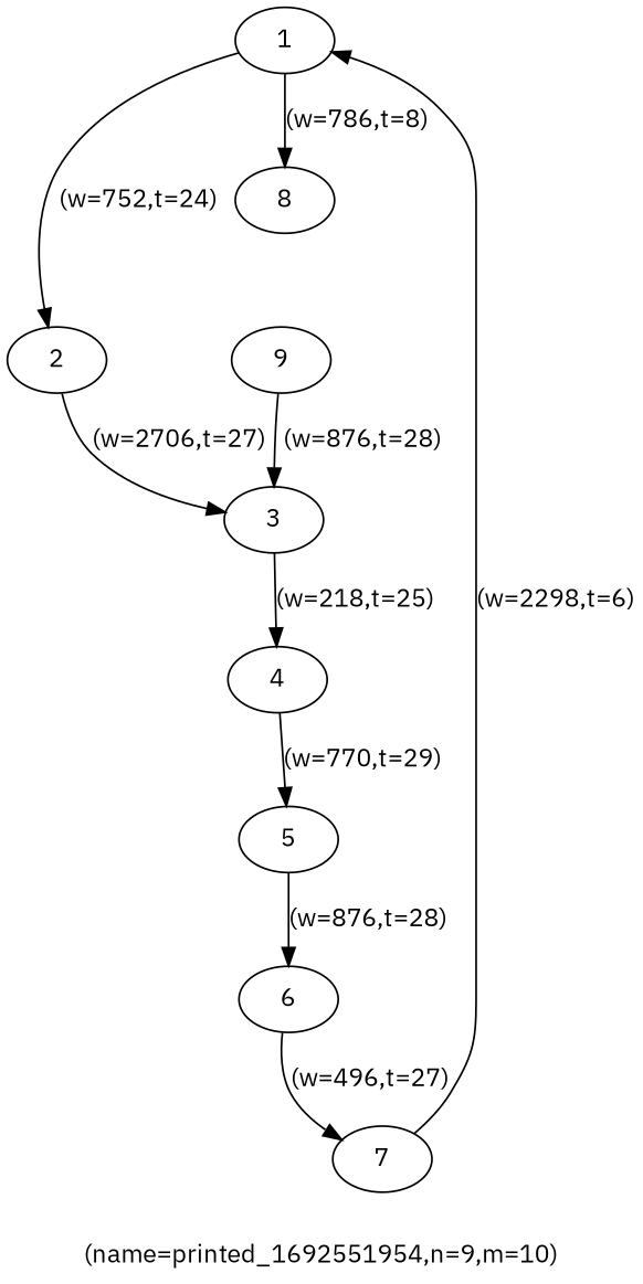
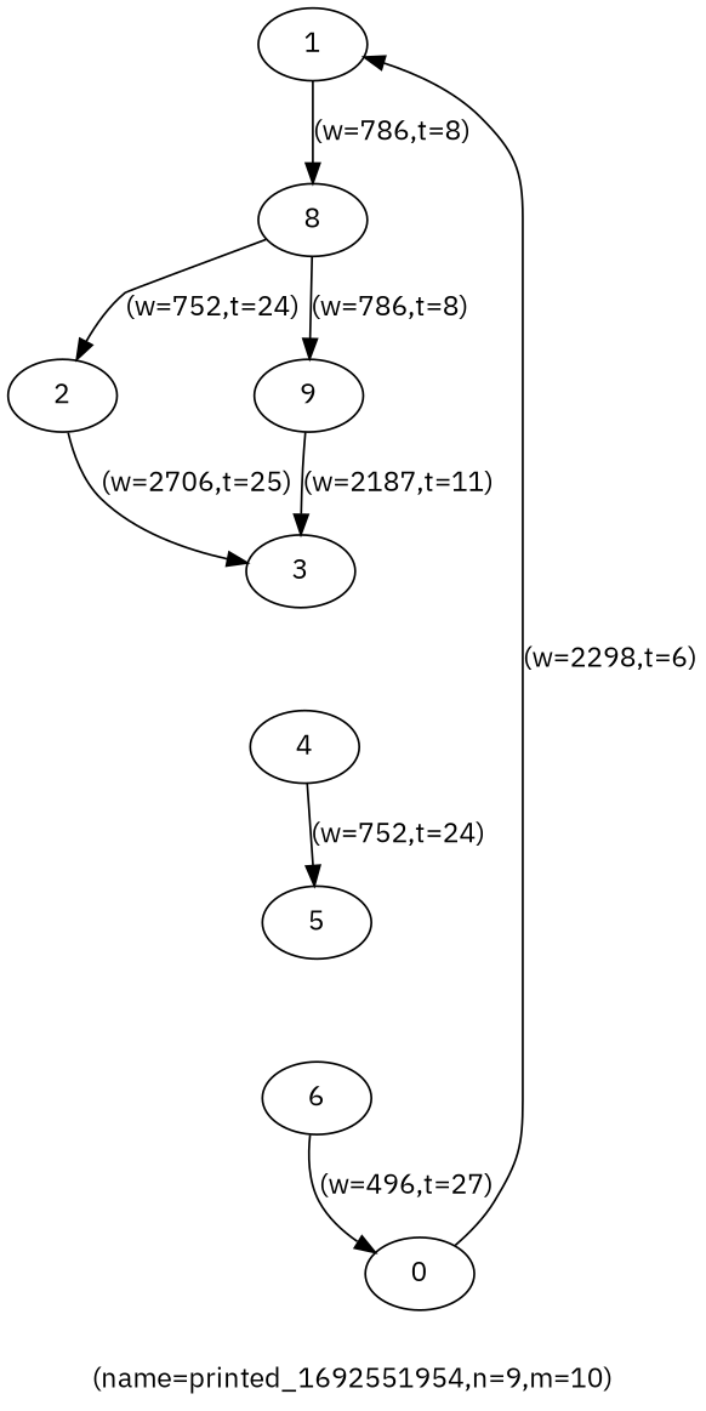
  digraph {
    fontname="IBM Plex Sans"
    label="(name=printed_1692551954,n=9,m=10)"
    node [fontname="IBM Plex Sans"]
    edge [fontname="IBM Plex Sans"]
    n1 [label=1]
    n2 [label=2]
    n3 [label=8]
    n4 [label=3]
    n5 [label=9]
    n6 [label=4]
    n7 [label=5]
    n8 [label=6]
-   n9 [label=7]
-   n1 -> n2 [label="(w=752,t=24)"]
+   n9 [label=0]
+   n3 -> n2 [label="(w=752,t=24)"]
    n1 -> n3 [label="(w=786,t=8)"]
-   n2 -> n4 [label="(w=2706,t=27)"]
-   n4 -> n6 [label="(w=218,t=25)"]
-   n5 -> n4 [label="(w=876,t=28)"]
-   n6 -> n7 [label="(w=770,t=29)"]
-   n7 -> n8 [label="(w=876,t=28)"]
+   n2 -> n4 [label="(w=2706,t=25)"]
+   n3 -> n5 [label="(w=786,t=8)"]
+   n5 -> n4 [label="(w=2187,t=11)"]
+   n6 -> n7 [label="(w=752,t=24)"]
    n8 -> n9 [label="(w=496,t=27)"]
    n9 -> n1 [label="(w=2298,t=6)"]
  }
